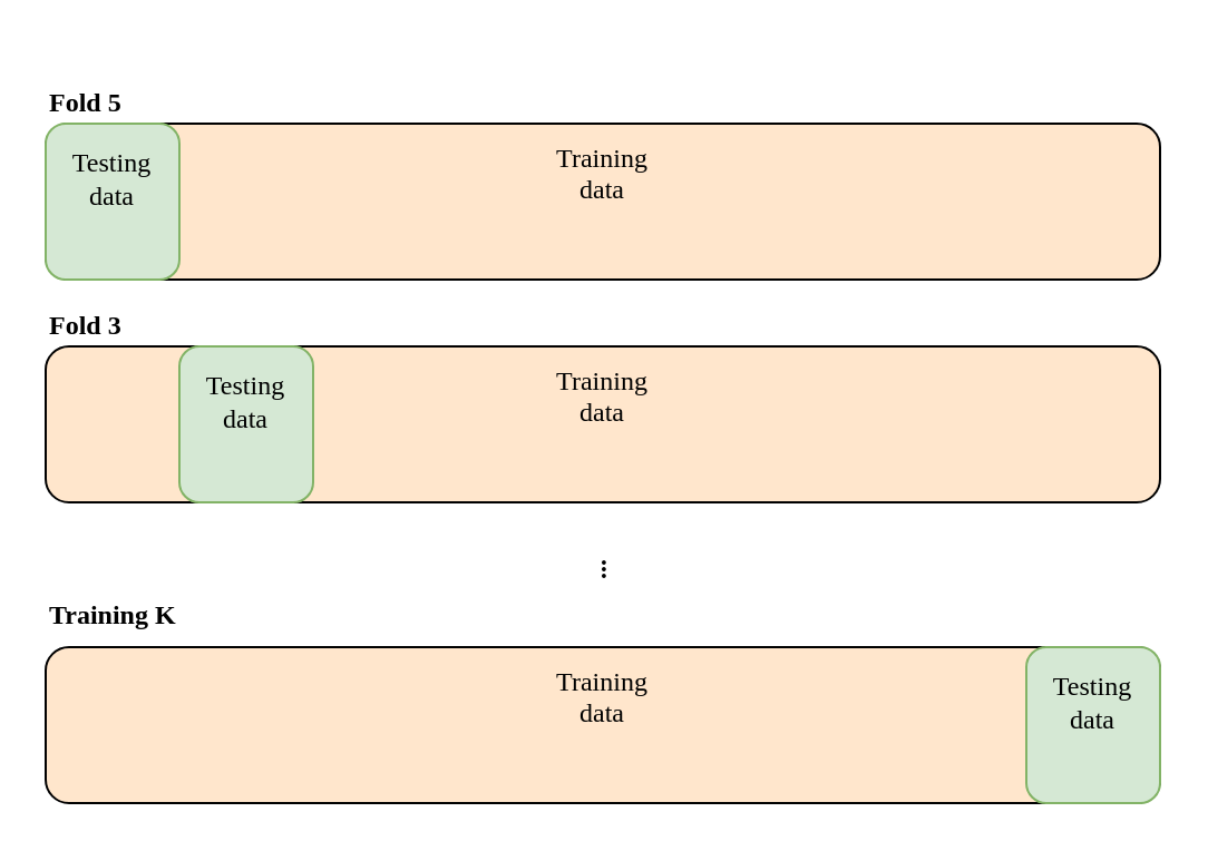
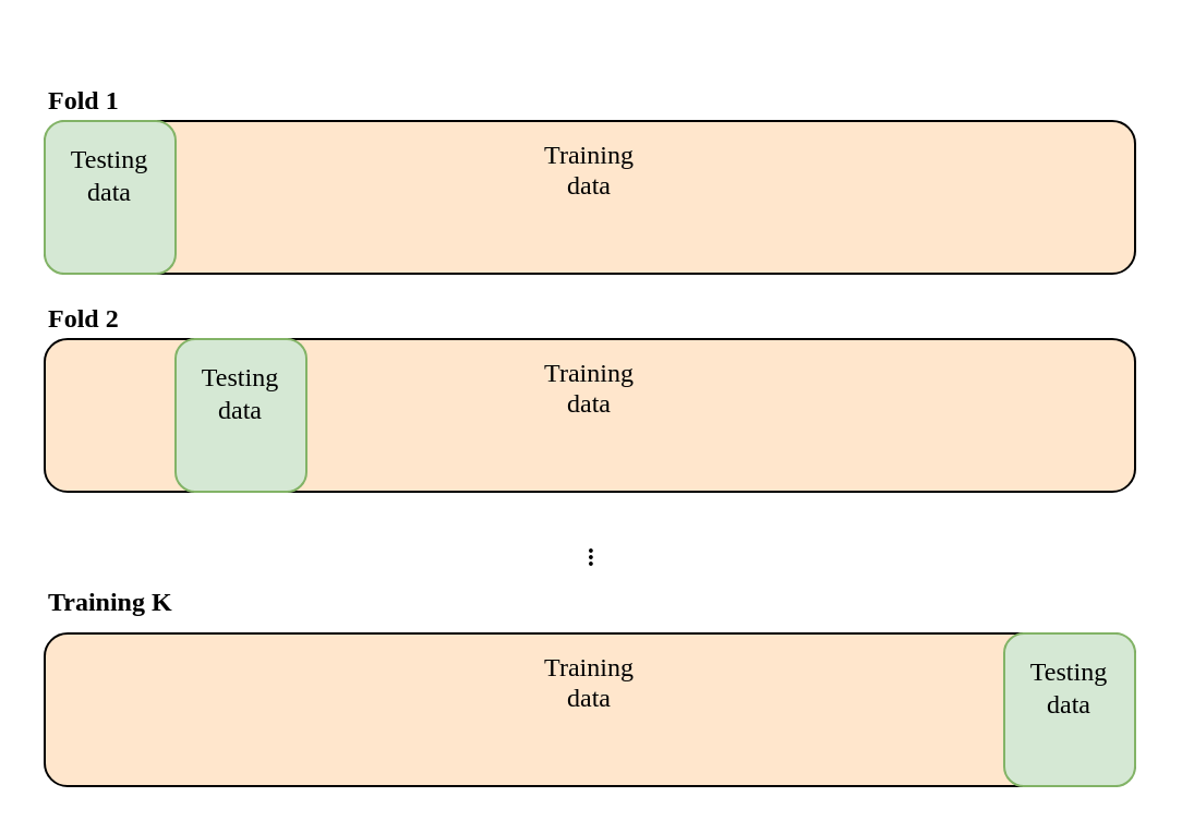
  <mxCell id="0" />
  <mxCell id="1" parent="0" />
  <mxCell id="2" value="" style="rounded=1;whiteSpace=wrap;html=1;fontFamily=Verdana;fillColor=#ffe6cc;strokeColor=#000000;glass=0;shadow=0;comic=0;" vertex="1" parent="1"><mxGeometry x="20" y="55" width="500" height="70" as="geometry" /></mxCell>
  <mxCell id="3" value="Training data&lt;br&gt;&lt;br&gt;" style="text;html=1;strokeColor=none;fillColor=none;align=center;verticalAlign=middle;whiteSpace=wrap;rounded=0;fontFamily=Verdana;" vertex="1" parent="1"><mxGeometry x="250" y="75" width="40" height="20" as="geometry" /></mxCell>
  <mxCell id="4" value="" style="rounded=1;whiteSpace=wrap;html=1;shadow=0;glass=0;comic=0;strokeColor=#82b366;fontFamily=Verdana;fillColor=#d5e8d4;" vertex="1" parent="1"><mxGeometry x="20" y="55" width="60" height="70" as="geometry" /></mxCell>
  <mxCell id="5" value="Testing data&lt;br&gt;" style="text;html=1;strokeColor=none;fillColor=none;align=center;verticalAlign=middle;whiteSpace=wrap;rounded=0;fontFamily=Verdana;" vertex="1" parent="1"><mxGeometry x="30" y="70" width="40" height="20" as="geometry" /></mxCell>
  <mxCell id="6" value="" style="rounded=1;whiteSpace=wrap;html=1;fontFamily=Verdana;fillColor=#ffe6cc;strokeColor=#000000;glass=0;shadow=0;comic=0;" vertex="1" parent="1"><mxGeometry x="20" y="155" width="500" height="70" as="geometry" /></mxCell>
  <mxCell id="7" value="Training data&lt;br&gt;&lt;br&gt;" style="text;html=1;strokeColor=none;fillColor=none;align=center;verticalAlign=middle;whiteSpace=wrap;rounded=0;fontFamily=Verdana;" vertex="1" parent="1"><mxGeometry x="250" y="175" width="40" height="20" as="geometry" /></mxCell>
  <mxCell id="8" value="" style="rounded=1;whiteSpace=wrap;html=1;shadow=0;glass=0;comic=0;strokeColor=#82b366;fontFamily=Verdana;fillColor=#d5e8d4;" vertex="1" parent="1"><mxGeometry x="80" y="155" width="60" height="70" as="geometry" /></mxCell>
  <mxCell id="9" value="Testing data&lt;br&gt;" style="text;html=1;strokeColor=none;fillColor=none;align=center;verticalAlign=middle;whiteSpace=wrap;rounded=0;fontFamily=Verdana;" vertex="1" parent="1"><mxGeometry x="90" y="170" width="40" height="20" as="geometry" /></mxCell>
  <mxCell id="10" value="" style="rounded=1;whiteSpace=wrap;html=1;fontFamily=Verdana;fillColor=#ffe6cc;strokeColor=#000000;glass=0;shadow=0;comic=0;" vertex="1" parent="1"><mxGeometry x="20" y="290" width="500" height="70" as="geometry" /></mxCell>
  <mxCell id="11" value="Training data&lt;br&gt;&lt;br&gt;" style="text;html=1;strokeColor=none;fillColor=none;align=center;verticalAlign=middle;whiteSpace=wrap;rounded=0;fontFamily=Verdana;" vertex="1" parent="1"><mxGeometry x="250" y="310" width="40" height="20" as="geometry" /></mxCell>
  <mxCell id="12" value="" style="rounded=1;whiteSpace=wrap;html=1;shadow=0;glass=0;comic=0;strokeColor=#82b366;fontFamily=Verdana;fillColor=#d5e8d4;" vertex="1" parent="1"><mxGeometry x="460" y="290" width="60" height="70" as="geometry" /></mxCell>
  <mxCell id="13" value="Testing data&lt;br&gt;" style="text;html=1;strokeColor=none;fillColor=none;align=center;verticalAlign=middle;whiteSpace=wrap;rounded=0;fontFamily=Verdana;" vertex="1" parent="1"><mxGeometry x="470" y="305" width="40" height="20" as="geometry" /></mxCell>
- <mxCell id="14" value="&lt;h4&gt;Fold 5&lt;/h4&gt;" style="text;html=1;resizable=0;points=[];autosize=1;align=left;verticalAlign=top;spacingTop=-4;fontFamily=Verdana;" vertex="1" parent="1"><mxGeometry x="20" y="20" width="60" height="50" as="geometry" /></mxCell>
- <mxCell id="15" value="&lt;h4&gt;Fold 3&lt;/h4&gt;" style="text;html=1;resizable=0;points=[];autosize=1;align=left;verticalAlign=top;spacingTop=-4;fontFamily=Verdana;" vertex="1" parent="1"><mxGeometry x="20" y="120" width="60" height="50" as="geometry" /></mxCell>
+ <mxCell id="14" value="&lt;h4&gt;Fold 1&lt;/h4&gt;" style="text;html=1;resizable=0;points=[];autosize=1;align=left;verticalAlign=top;spacingTop=-4;fontFamily=Verdana;" vertex="1" parent="1"><mxGeometry x="20" y="20" width="60" height="50" as="geometry" /></mxCell>
+ <mxCell id="15" value="&lt;h4&gt;Fold 2&lt;/h4&gt;" style="text;html=1;resizable=0;points=[];autosize=1;align=left;verticalAlign=top;spacingTop=-4;fontFamily=Verdana;" vertex="1" parent="1"><mxGeometry x="20" y="120" width="60" height="50" as="geometry" /></mxCell>
  <mxCell id="16" value="&lt;h4&gt;Training K&lt;/h4&gt;" style="text;html=1;resizable=0;points=[];autosize=1;align=left;verticalAlign=top;spacingTop=-4;fontFamily=Verdana;" vertex="1" parent="1"><mxGeometry x="20" y="250" width="60" height="50" as="geometry" /></mxCell>
  <mxCell id="17" value="&lt;h4&gt;...&lt;/h4&gt;" style="text;html=1;resizable=0;points=[];autosize=1;align=center;verticalAlign=top;spacingTop=-4;fontFamily=Verdana;direction=west;flipV=0;flipH=1;rotation=90;" vertex="1" parent="1"><mxGeometry x="260" y="230" width="30" height="50" as="geometry" /></mxCell>
